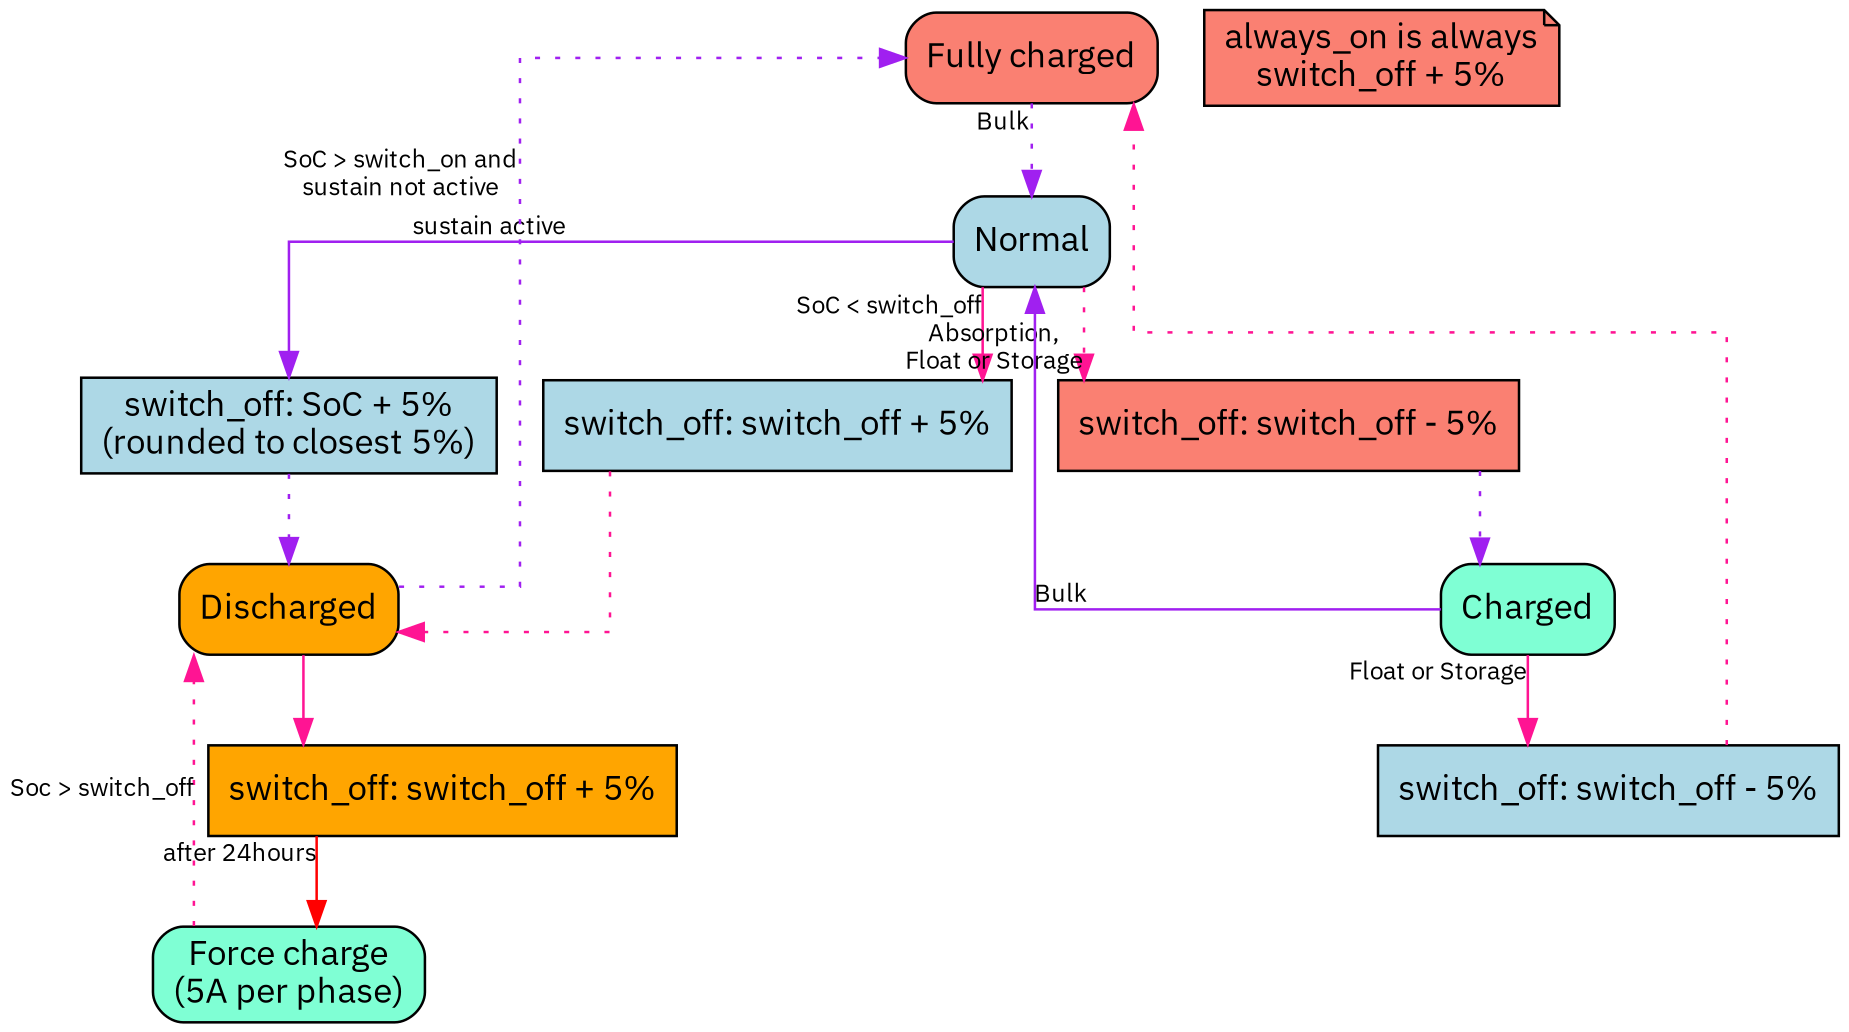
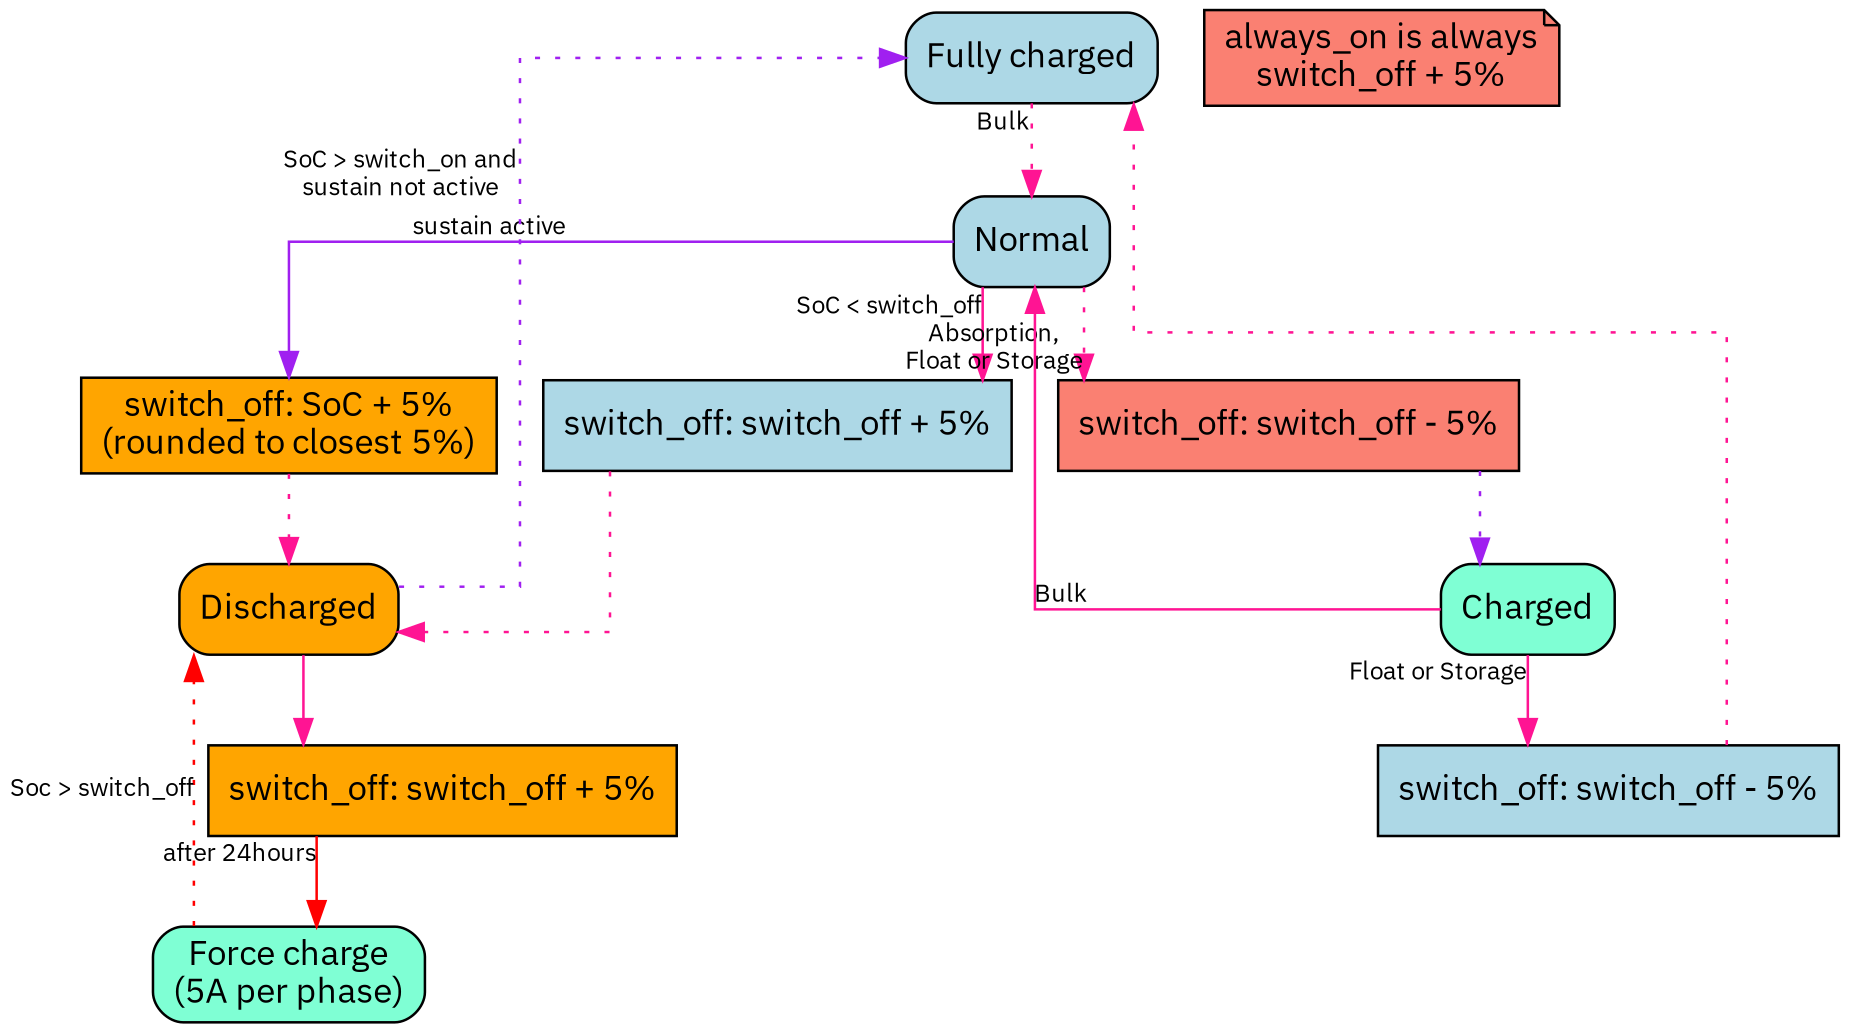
  digraph {
    fontname="IBM Plex Sans"
    splines=ortho
    node [fillcolor=salmon fontname="IBM Plex Sans" shape=box style=filled]
    edge [color=deeppink fontname="IBM Plex Sans" fontsize=10 style=dotted weight=1]
-   n1 [label="Fully charged" style="rounded,filled"]
+   n1 [fillcolor=lightblue label="Fully charged" style="rounded,filled"]
    n2 [fillcolor=lightblue label=Normal style="rounded,filled"]
    n3 [fillcolor=lightblue label="switch_off: switch_off + 5%"]
-   n4 [fillcolor=lightblue label="switch_off: SoC + 5%\n(rounded to closest 5%)"]
+   n4 [fillcolor=orange label="switch_off: SoC + 5%\n(rounded to closest 5%)"]
    n5 [label="switch_off: switch_off - 5%"]
    n6 [fillcolor=aquamarine label=Charged style="rounded,filled"]
    n7 [fillcolor=lightblue label="switch_off: switch_off - 5%"]
    n8 [fillcolor=orange label=Discharged style="rounded,filled"]
    n9 [fillcolor=orange label="switch_off: switch_off + 5%"]
    n10 [fillcolor=aquamarine label="Force charge\n(5A per phase)" style="rounded,filled"]
    n11 [label="always_on is always\nswitch_off + 5%" shape=note]
-   n1 -> n2 [color=purple xlabel=Bulk]
+   n1 -> n2 [xlabel=Bulk]
    n2 -> n3 [style=solid xlabel="SoC < switch_off"]
    n2 -> n4 [color=purple style=solid xlabel="sustain active"]
    n2 -> n5 [xlabel="Absorption,\nFloat or Storage"]
    n3 -> n8
-   n4 -> n8 [color=purple]
+   n4 -> n8
    n5 -> n6 [color=purple]
-   n6 -> n2 [color=purple style=solid xlabel=Bulk]
+   n6 -> n2 [style=solid xlabel=Bulk]
    n6 -> n7 [style=solid xlabel="Float or Storage"]
    n7 -> n1
    n8 -> n1 [color=purple xlabel="SoC > switch_on and\nsustain not active"]
    n8 -> n9 [style=solid]
    n9 -> n10 [color=red style=solid xlabel="after 24hours"]
-   n10 -> n8 [xlabel="Soc > switch_off"]
+   n10 -> n8 [color=red xlabel="Soc > switch_off"]
  }
